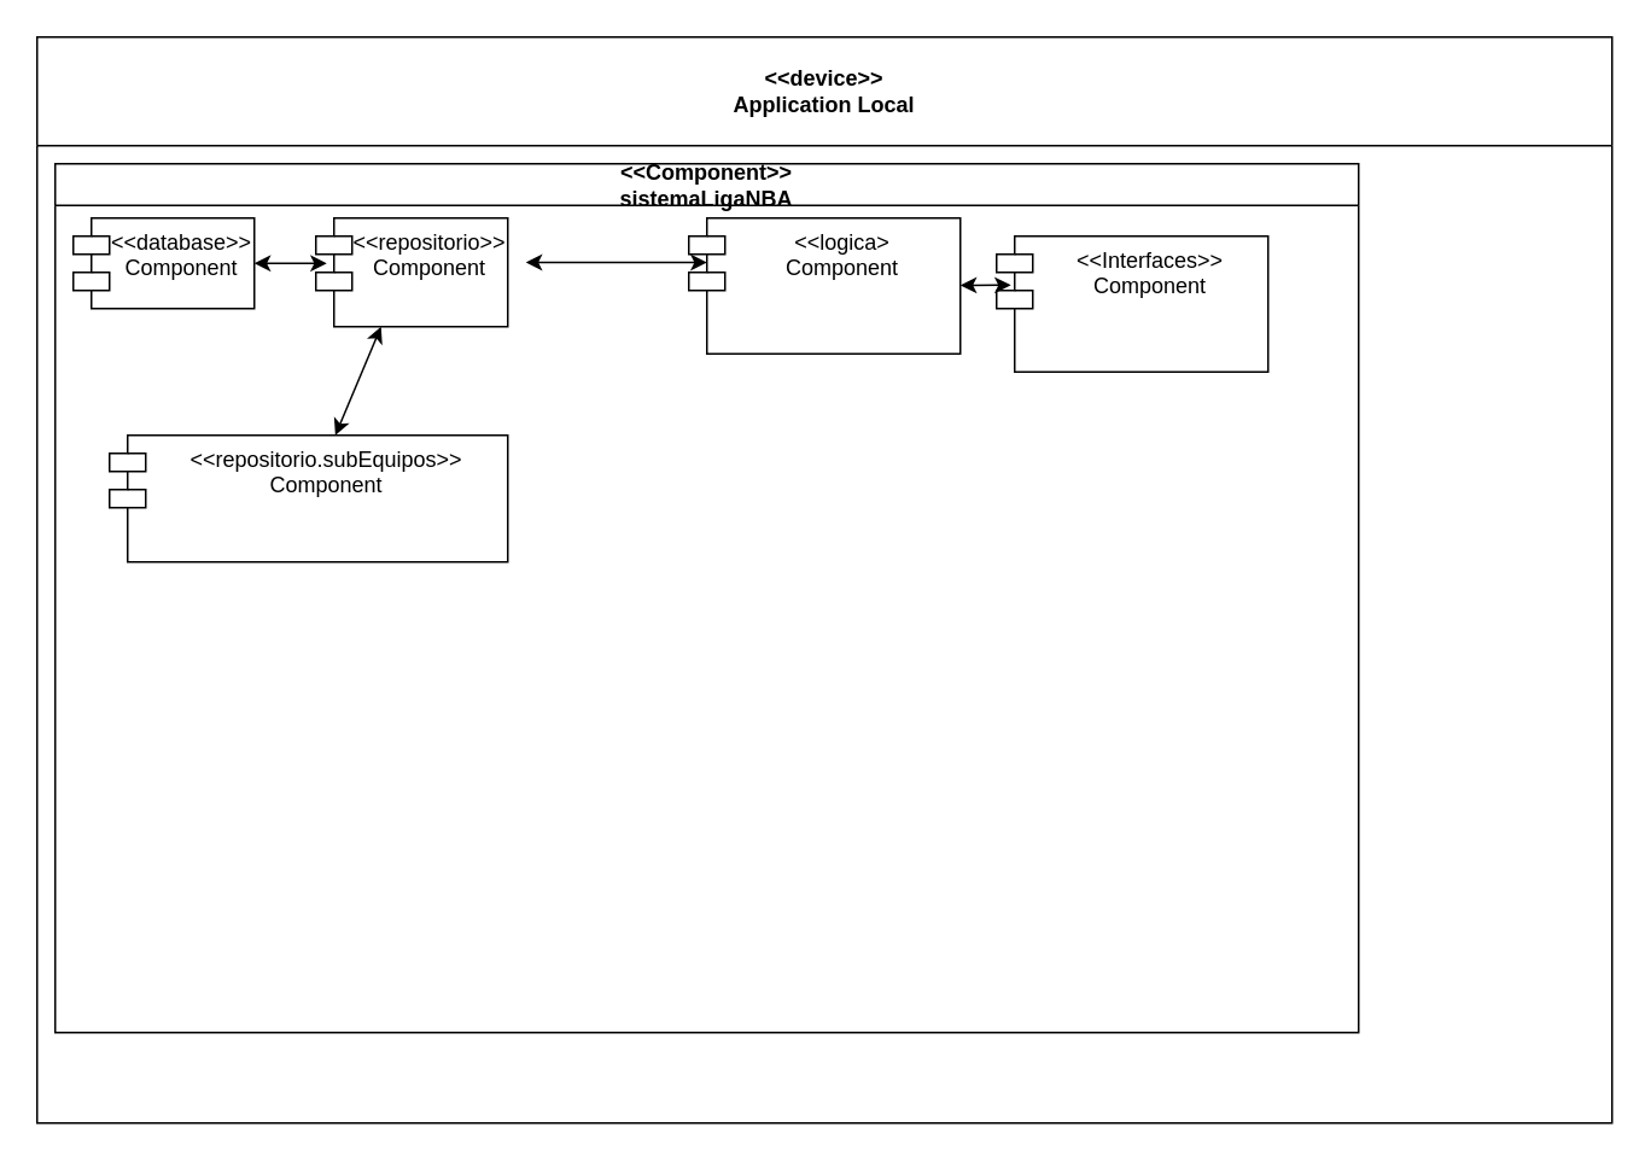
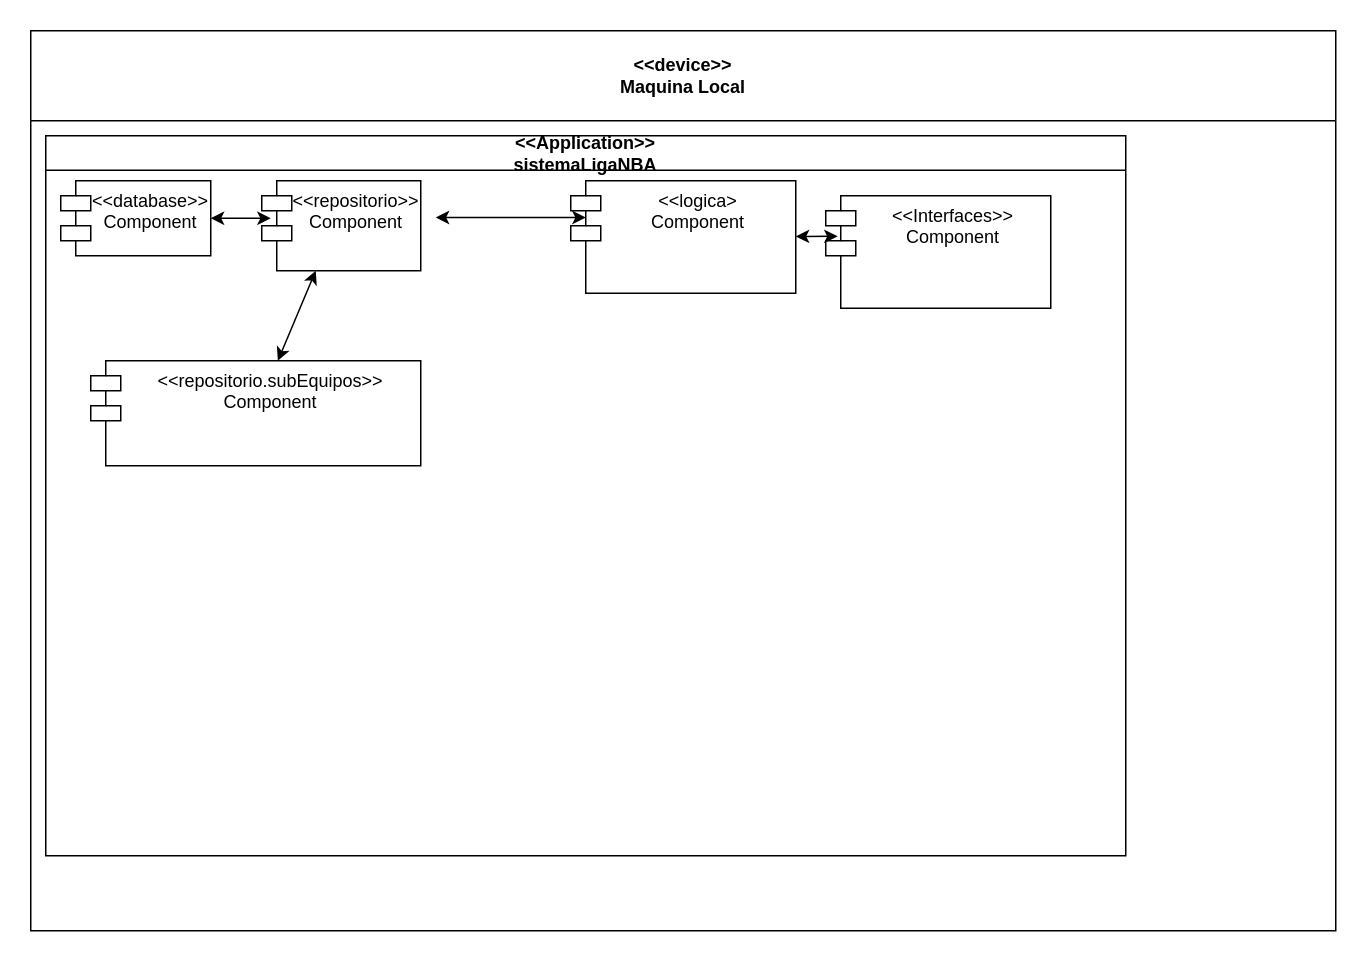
  <mxCell id="0" />
  <mxCell id="1" parent="0" />
- <mxCell id="2" value="&amp;lt;&amp;lt;device&amp;gt;&amp;gt;&lt;br&gt;Application Local" style="swimlane;whiteSpace=wrap;html=1;fillColor=#FFFFFF;fillStyle=solid;gradientColor=none;swimlaneFillColor=#FFFFFF;startSize=60;" parent="1" vertex="1"><mxGeometry x="20" y="20" width="870" height="600" as="geometry" /></mxCell>
+ <mxCell id="2" value="&amp;lt;&amp;lt;device&amp;gt;&amp;gt;&lt;br&gt;Maquina Local" style="swimlane;whiteSpace=wrap;html=1;fillColor=#FFFFFF;fillStyle=solid;gradientColor=none;swimlaneFillColor=#FFFFFF;startSize=60;" parent="1" vertex="1"><mxGeometry x="20" y="20" width="870" height="600" as="geometry" /></mxCell>
  <mxCell id="3" value="&lt;&lt;logica&gt;&#10;Component" style="shape=module;align=left;spacingLeft=20;align=center;verticalAlign=top;" vertex="1" parent="2"><mxGeometry x="360" y="100" width="150" height="75" as="geometry" /></mxCell>
  <mxCell id="4" value="&lt;&lt;Interfaces&gt;&gt;&#10;Component" style="shape=module;align=left;spacingLeft=20;align=center;verticalAlign=top;" vertex="1" parent="2"><mxGeometry x="530" y="110" width="150" height="75" as="geometry" /></mxCell>
  <mxCell id="5" value="&lt;&lt;database&gt;&gt;&#10;Component" style="shape=module;align=left;spacingLeft=20;align=center;verticalAlign=top;" vertex="1" parent="2"><mxGeometry x="20" y="100" width="100" height="50" as="geometry" /></mxCell>
  <mxCell id="6" value="&lt;&lt;repositorio&gt;&gt;&#10;Component" style="shape=module;align=left;spacingLeft=20;align=center;verticalAlign=top;" vertex="1" parent="2"><mxGeometry x="154" y="100" width="106" height="60" as="geometry" /></mxCell>
  <mxCell id="7" value="&lt;&lt;repositorio.subEquipos&gt;&gt;&#10;Component" style="shape=module;align=left;spacingLeft=20;align=center;verticalAlign=top;" vertex="1" parent="2"><mxGeometry x="40" y="220" width="220" height="70" as="geometry" /></mxCell>
  <mxCell id="8" value="" style="endArrow=classic;startArrow=classic;html=1;rounded=0;" edge="1" parent="2" source="5"><mxGeometry width="50" height="50" relative="1" as="geometry"><mxPoint x="110" y="175" as="sourcePoint" /><mxPoint x="160" y="125" as="targetPoint" /></mxGeometry></mxCell>
  <mxCell id="9" value="" style="endArrow=classic;startArrow=classic;html=1;rounded=0;" edge="1" parent="2" source="7"><mxGeometry width="50" height="50" relative="1" as="geometry"><mxPoint x="140" y="210" as="sourcePoint" /><mxPoint x="190" y="160" as="targetPoint" /></mxGeometry></mxCell>
  <mxCell id="10" value="" style="endArrow=classic;startArrow=classic;html=1;rounded=0;" edge="1" parent="2"><mxGeometry width="50" height="50" relative="1" as="geometry"><mxPoint x="270" y="124.5" as="sourcePoint" /><mxPoint x="370" y="124.5" as="targetPoint" /><Array as="points"><mxPoint x="370" y="124.5" /></Array></mxGeometry></mxCell>
  <mxCell id="11" value="" style="endArrow=classic;startArrow=classic;html=1;rounded=0;entryX=0.053;entryY=0.36;entryDx=0;entryDy=0;entryPerimeter=0;" edge="1" parent="2" source="3" target="4"><mxGeometry width="50" height="50" relative="1" as="geometry"><mxPoint x="490" y="175" as="sourcePoint" /><mxPoint x="540" y="125" as="targetPoint" /></mxGeometry></mxCell>
- <mxCell id="12" value="&amp;lt;&amp;lt;Component&amp;gt;&amp;gt;&lt;br&gt;sistemaLigaNBA" style="swimlane;whiteSpace=wrap;html=1;movable=1;resizable=1;rotatable=1;deletable=1;editable=1;connectable=1;" vertex="1" parent="1"><mxGeometry x="30" y="90" width="720" height="480" as="geometry" /></mxCell>
+ <mxCell id="12" value="&amp;lt;&amp;lt;Application&amp;gt;&amp;gt;&lt;br&gt;sistemaLigaNBA" style="swimlane;whiteSpace=wrap;html=1;movable=1;resizable=1;rotatable=1;deletable=1;editable=1;connectable=1;" vertex="1" parent="1"><mxGeometry x="30" y="90" width="720" height="480" as="geometry" /></mxCell>
